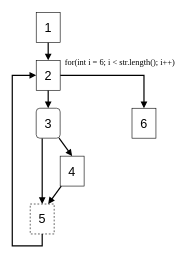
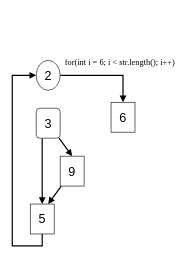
  <mxCell id="0" />
  <mxCell id="1" parent="0" />
- <mxCell id="2" style="rounded=0;orthogonalLoop=1;jettySize=auto;html=1;endArrow=block;endFill=1;strokeWidth=2;" edge="1" parent="1" source="3" target="6"><mxGeometry relative="1" as="geometry" /></mxCell>
- <mxCell id="3" value="&lt;font style=&quot;font-size: 21px;&quot;&gt;1&lt;/font&gt;" style="rounded=0;whiteSpace=wrap;html=1;" vertex="1" parent="1"><mxGeometry x="60" y="20" width="40" height="50" as="geometry" /></mxCell>
- <mxCell id="4" style="rounded=0;orthogonalLoop=1;jettySize=auto;html=1;entryX=0.5;entryY=0;entryDx=0;entryDy=0;endArrow=block;endFill=1;strokeWidth=2;" edge="1" parent="1" source="6" target="9"><mxGeometry relative="1" as="geometry" /></mxCell>
  <mxCell id="5" style="edgeStyle=orthogonalEdgeStyle;shape=connector;rounded=0;orthogonalLoop=1;jettySize=auto;html=1;entryX=0.5;entryY=0;entryDx=0;entryDy=0;strokeColor=default;strokeWidth=2;align=center;verticalAlign=middle;fontFamily=Helvetica;fontSize=11;fontColor=default;labelBackgroundColor=default;endArrow=block;endFill=1;" edge="1" parent="1" source="6" target="14"><mxGeometry relative="1" as="geometry" /></mxCell>
- <mxCell id="6" value="&lt;font style=&quot;font-size: 21px;&quot;&gt;2&lt;/font&gt;" style="rounded=0;whiteSpace=wrap;html=1;" vertex="1" parent="1"><mxGeometry x="60" y="100" width="40" height="50" as="geometry" /></mxCell>
+ <mxCell id="6" value="&lt;font style=&quot;font-size: 21px;&quot;&gt;2&lt;/font&gt;" style="ellipse;whiteSpace=wrap;html=1;" vertex="1" parent="1"><mxGeometry x="60" y="100" width="40" height="50" as="geometry" /></mxCell>
  <mxCell id="7" value="" style="edgeStyle=none;shape=connector;rounded=0;orthogonalLoop=1;jettySize=auto;html=1;strokeColor=default;strokeWidth=2;align=center;verticalAlign=middle;fontFamily=Helvetica;fontSize=11;fontColor=default;labelBackgroundColor=default;endArrow=block;endFill=1;exitX=0.25;exitY=1;exitDx=0;exitDy=0;" edge="1" parent="1" source="9" target="13"><mxGeometry relative="1" as="geometry" /></mxCell>
  <mxCell id="8" style="edgeStyle=none;shape=connector;rounded=0;orthogonalLoop=1;jettySize=auto;html=1;entryX=0.5;entryY=0;entryDx=0;entryDy=0;strokeColor=default;strokeWidth=2;align=center;verticalAlign=middle;fontFamily=Helvetica;fontSize=11;fontColor=default;labelBackgroundColor=default;endArrow=block;endFill=1;" edge="1" parent="1" source="9" target="11"><mxGeometry relative="1" as="geometry" /></mxCell>
  <mxCell id="9" value="&lt;font style=&quot;font-size: 21px;&quot;&gt;3&lt;/font&gt;" style="whiteSpace=wrap;html=1;rounded=1;" vertex="1" parent="1"><mxGeometry x="60" y="180" width="40" height="50" as="geometry" /></mxCell>
  <mxCell id="10" style="edgeStyle=none;shape=connector;rounded=0;orthogonalLoop=1;jettySize=auto;html=1;entryX=0.75;entryY=0;entryDx=0;entryDy=0;strokeColor=default;strokeWidth=2;align=center;verticalAlign=middle;fontFamily=Helvetica;fontSize=11;fontColor=default;labelBackgroundColor=default;endArrow=block;endFill=1;" edge="1" parent="1" source="11" target="13"><mxGeometry relative="1" as="geometry" /></mxCell>
- <mxCell id="11" value="&lt;font style=&quot;font-size: 21px;&quot;&gt;4&lt;/font&gt;" style="rounded=0;whiteSpace=wrap;html=1;" vertex="1" parent="1"><mxGeometry x="100" y="260" width="40" height="50" as="geometry" /></mxCell>
+ <mxCell id="11" value="&lt;font style=&quot;font-size: 21px;&quot;&gt;9&lt;/font&gt;" style="rounded=0;whiteSpace=wrap;html=1;" vertex="1" parent="1"><mxGeometry x="100" y="260" width="40" height="50" as="geometry" /></mxCell>
  <mxCell id="12" style="edgeStyle=orthogonalEdgeStyle;shape=connector;rounded=0;orthogonalLoop=1;jettySize=auto;html=1;entryX=0;entryY=0.5;entryDx=0;entryDy=0;strokeColor=default;strokeWidth=2;align=center;verticalAlign=middle;fontFamily=Helvetica;fontSize=11;fontColor=default;labelBackgroundColor=default;endArrow=block;endFill=1;" edge="1" parent="1" source="13" target="6"><mxGeometry relative="1" as="geometry"><Array as="points"><mxPoint x="70" y="410" /><mxPoint x="20" y="410" /><mxPoint x="20" y="125" /></Array></mxGeometry></mxCell>
- <mxCell id="13" value="&lt;font style=&quot;font-size: 21px;&quot;&gt;5&lt;/font&gt;" style="rounded=0;whiteSpace=wrap;html=1;dashed=1;" vertex="1" parent="1"><mxGeometry x="50" y="340" width="40" height="50" as="geometry" /></mxCell>
- <mxCell id="14" value="&lt;font style=&quot;font-size: 21px;&quot;&gt;6&lt;/font&gt;" style="rounded=0;whiteSpace=wrap;html=1;" vertex="1" parent="1"><mxGeometry x="220" y="180" width="40" height="50" as="geometry" /></mxCell>
+ <mxCell id="13" value="&lt;font style=&quot;font-size: 21px;&quot;&gt;5&lt;/font&gt;" style="rounded=0;whiteSpace=wrap;html=1;" vertex="1" parent="1"><mxGeometry x="50" y="340" width="40" height="50" as="geometry" /></mxCell>
+ <mxCell id="14" value="&lt;font style=&quot;font-size: 21px;&quot;&gt;6&lt;/font&gt;" style="rounded=0;whiteSpace=wrap;html=1;" vertex="1" parent="1"><mxGeometry x="185" y="170" width="40" height="50" as="geometry" /></mxCell>
  <mxCell id="15" value="&lt;div style=&quot;&quot;&gt;&lt;pre style=&quot;line-height: 0%;&quot;&gt;&lt;font style=&quot;font-size: 14px;&quot; face=&quot;Times New Roman&quot;&gt;for(int i = 6; i &amp;lt; str.length(); i++)&lt;/font&gt;&lt;/pre&gt;&lt;/div&gt;" style="text;html=1;align=center;verticalAlign=middle;whiteSpace=wrap;rounded=0;fontFamily=Helvetica;fontSize=11;fontColor=default;labelBackgroundColor=default;" vertex="1" parent="1"><mxGeometry x="170" y="90" width="60" height="30" as="geometry" /></mxCell>
